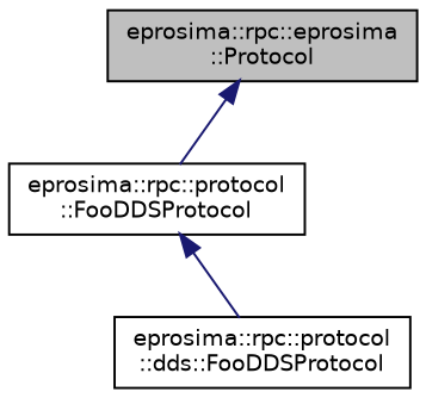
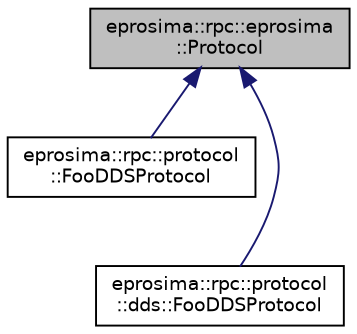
  digraph {
    node [color=black fillcolor=white fontname=Helvetica fontsize=10 shape=record style=filled]
    edge [color=midnightblue dir=back fontname=Helvetica fontsize=10 labelfontname=Helvetica labelfontsize=10 style=solid]
    n1 [fillcolor=grey75 fontcolor=black height=0.2 label="eprosima::rpc::eprosima\l::Protocol" width=0.4]
    n2 [height=0.2 label="eprosima::rpc::protocol\l::FooDDSProtocol" width=0.4]
    n3 [height=0.2 label="eprosima::rpc::protocol\l::dds::FooDDSProtocol" width=0.4]
    n1 -> n2
-   n2 -> n3
+   n1 -> n3
  }
